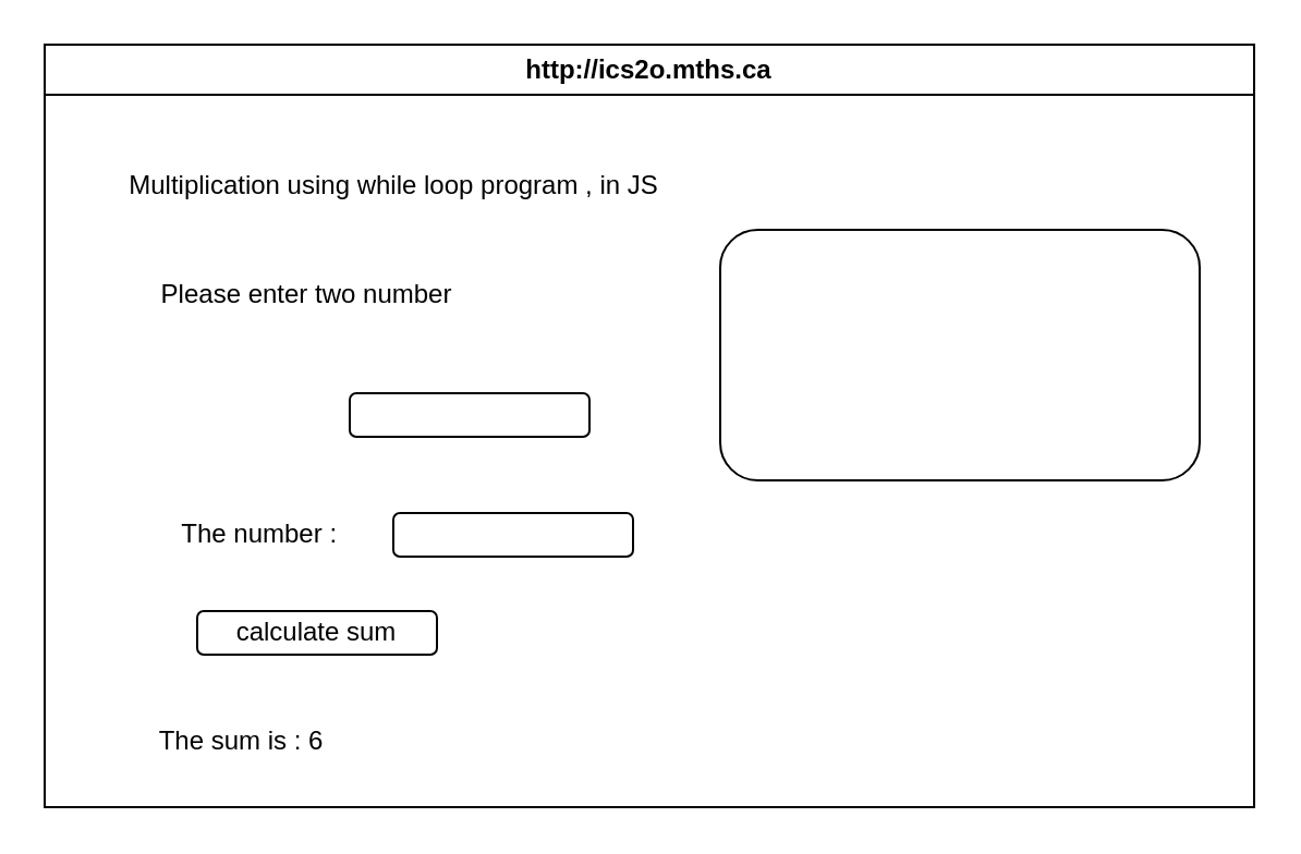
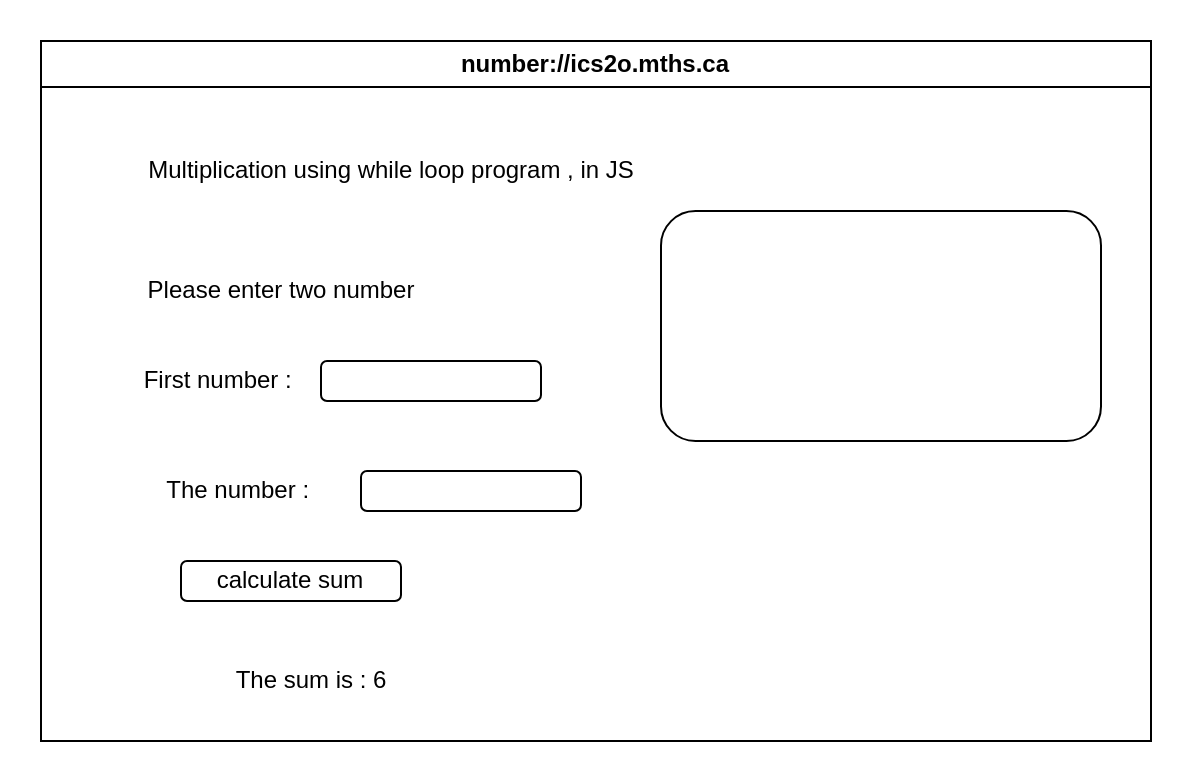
  <mxCell id="0" />
  <mxCell id="1" parent="0" />
- <mxCell id="2" value="http://ics2o.mths.ca" style="swimlane;whiteSpace=wrap;html=1;" parent="1" vertex="1"><mxGeometry x="20" y="20" width="555" height="350" as="geometry" /></mxCell>
- <mxCell id="3" value="Multiplication using while loop program , in JS" style="text;html=1;align=center;verticalAlign=middle;resizable=0;points=[];autosize=1;strokeColor=none;fillColor=none;" vertex="1" parent="2"><mxGeometry x="25" y="50" width="270" height="30" as="geometry" /></mxCell>
- <mxCell id="4" value="Please enter two number" style="text;html=1;align=center;verticalAlign=middle;resizable=0;points=[];autosize=1;strokeColor=none;fillColor=none;" vertex="1" parent="2"><mxGeometry x="40" y="100" width="160" height="30" as="geometry" /></mxCell>
+ <mxCell id="2" value="number://ics2o.mths.ca" style="swimlane;whiteSpace=wrap;html=1;" parent="1" vertex="1"><mxGeometry x="20" y="20" width="555" height="350" as="geometry" /></mxCell>
+ <mxCell id="3" value="Multiplication using while loop program , in JS" style="text;html=1;align=center;verticalAlign=middle;resizable=0;points=[];autosize=1;strokeColor=none;fillColor=none;" vertex="1" parent="2"><mxGeometry x="40" y="50" width="270" height="30" as="geometry" /></mxCell>
+ <mxCell id="4" value="Please enter two number" style="text;html=1;align=center;verticalAlign=middle;resizable=0;points=[];autosize=1;strokeColor=none;fillColor=none;" vertex="1" parent="2"><mxGeometry x="40" y="110" width="160" height="30" as="geometry" /></mxCell>
+ <mxCell id="5" value="First number :&amp;nbsp;" style="text;html=1;align=center;verticalAlign=middle;resizable=0;points=[];autosize=1;strokeColor=none;fillColor=none;" vertex="1" parent="2"><mxGeometry x="40" y="155" width="100" height="30" as="geometry" /></mxCell>
  <mxCell id="6" value="The number :&amp;nbsp;" style="text;html=1;align=center;verticalAlign=middle;resizable=0;points=[];autosize=1;strokeColor=none;fillColor=none;" vertex="1" parent="2"><mxGeometry x="40" y="210" width="120" height="30" as="geometry" /></mxCell>
  <mxCell id="7" value="" style="rounded=1;whiteSpace=wrap;html=1;" vertex="1" parent="2"><mxGeometry x="140" y="160" width="110" height="20" as="geometry" /></mxCell>
  <mxCell id="8" value="" style="rounded=1;whiteSpace=wrap;html=1;" vertex="1" parent="2"><mxGeometry x="160" y="215" width="110" height="20" as="geometry" /></mxCell>
  <mxCell id="9" value="calculate sum" style="rounded=1;whiteSpace=wrap;html=1;" vertex="1" parent="2"><mxGeometry x="70" y="260" width="110" height="20" as="geometry" /></mxCell>
- <mxCell id="10" value="The sum is : 6" style="text;html=1;align=center;verticalAlign=middle;resizable=0;points=[];autosize=1;strokeColor=none;fillColor=none;" vertex="1" parent="2"><mxGeometry x="40" y="305" width="100" height="30" as="geometry" /></mxCell>
+ <mxCell id="10" value="The sum is : 6" style="text;html=1;align=center;verticalAlign=middle;resizable=0;points=[];autosize=1;strokeColor=none;fillColor=none;" vertex="1" parent="2"><mxGeometry x="85" y="305" width="100" height="30" as="geometry" /></mxCell>
  <mxCell id="11" value="" style="rounded=1;whiteSpace=wrap;html=1;" vertex="1" parent="2"><mxGeometry x="310" y="85" width="220" height="115" as="geometry" /></mxCell>
